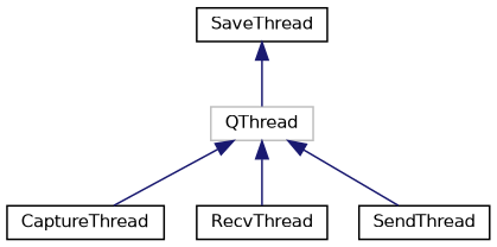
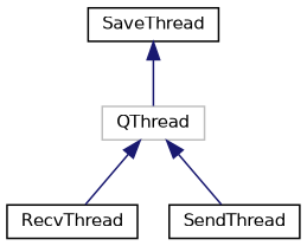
  digraph {
    rankdir=TB
    node [color=black fillcolor=white fontname=Helvetica fontsize=10 shape=record style=filled]
    edge [color=midnightblue dir=back fontname=Helvetica fontsize=10 labelfontname=Helvetica labelfontsize=10 style=solid]
    n1 [color=grey75 height=0.2 label=QThread width=0.4]
-   n2 [height=0.2 label=CaptureThread width=0.4]
    n3 [height=0.2 label=RecvThread width=0.4]
    n4 [height=0.2 label=SendThread width=0.4]
    n5 [height=0.2 label=SaveThread width=0.4]
-   n1 -> n2
    n1 -> n3
    n1 -> n4
    n5 -> n1
  }
